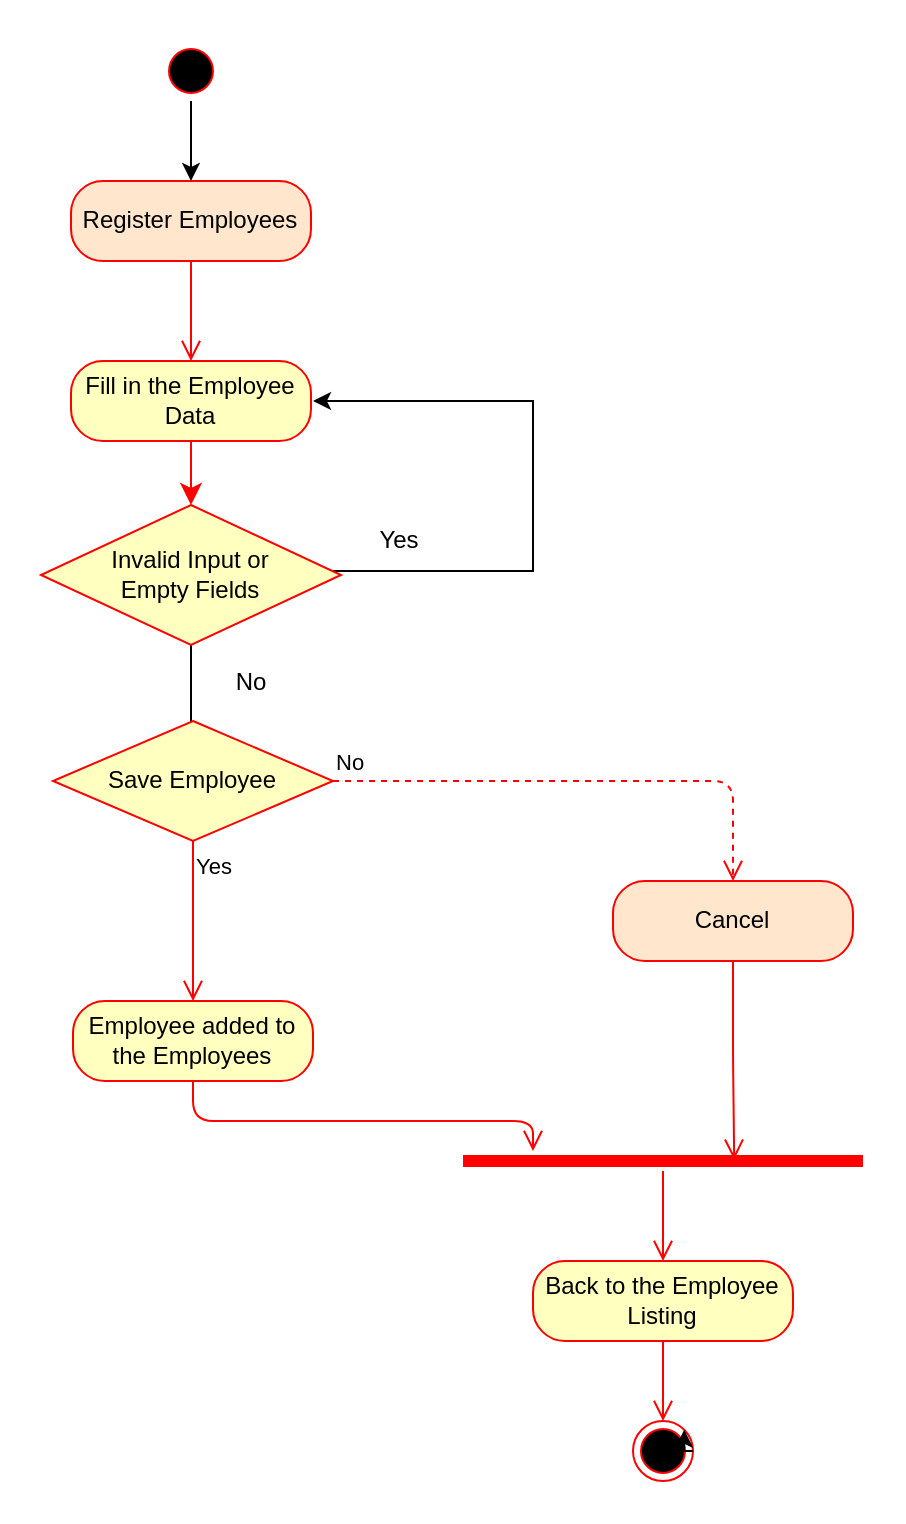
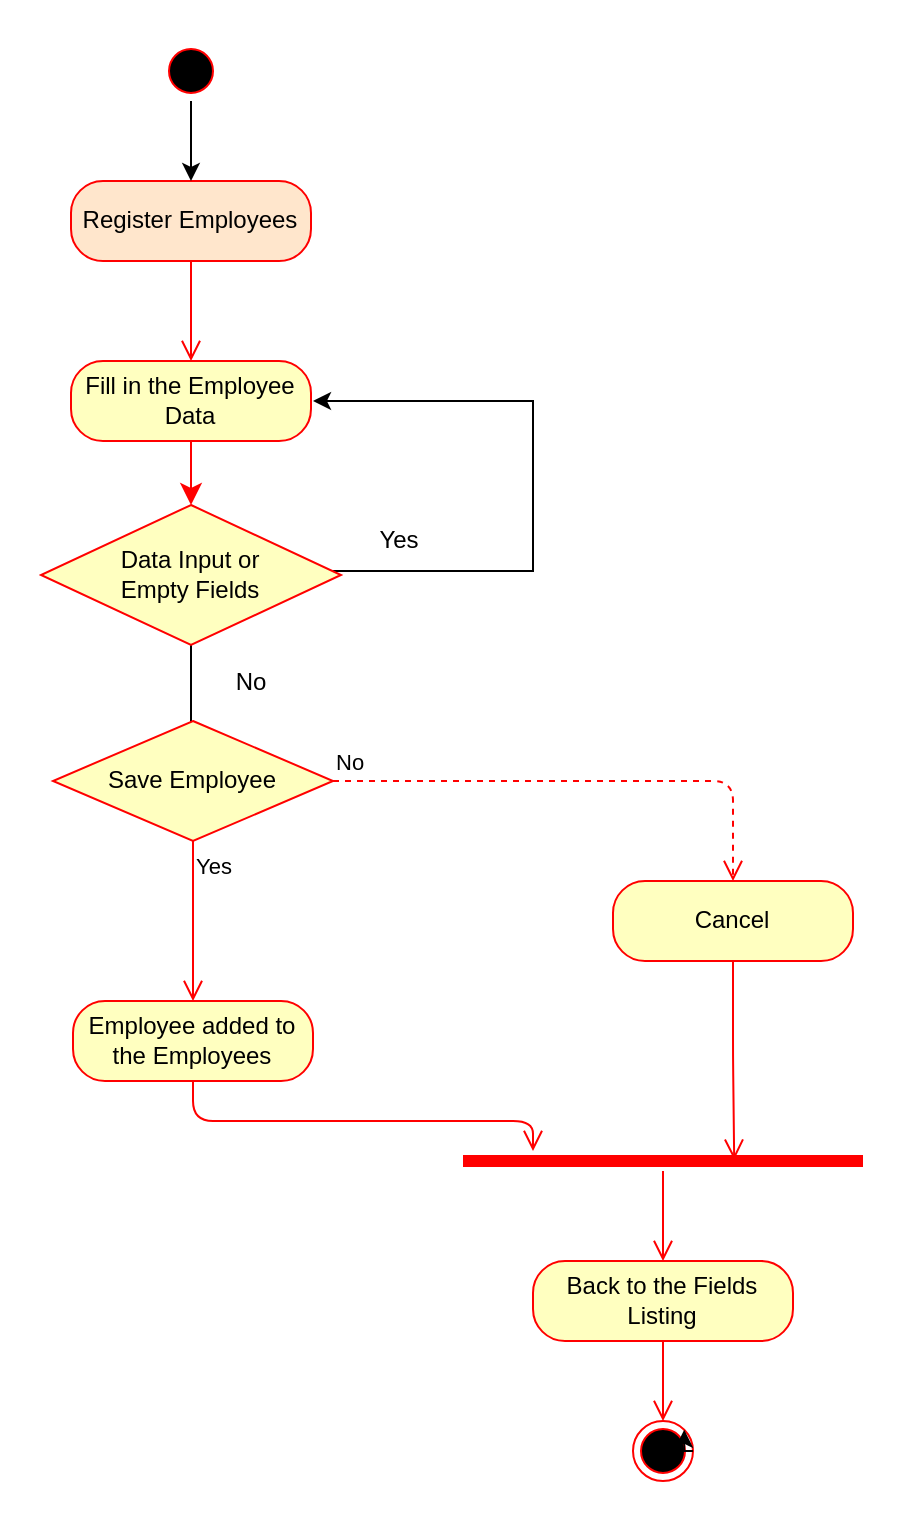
  <mxCell id="0" />
  <mxCell id="1" parent="0" />
  <mxCell id="2" style="edgeStyle=orthogonalEdgeStyle;rounded=0;orthogonalLoop=1;jettySize=auto;html=1;exitX=0.5;exitY=1;exitDx=0;exitDy=0;" parent="1" edge="1"><mxGeometry relative="1" as="geometry"><mxPoint x="106" y="90" as="sourcePoint" /><mxPoint x="106" y="90" as="targetPoint" /></mxGeometry></mxCell>
  <mxCell id="3" value="Register Employees" style="rounded=1;whiteSpace=wrap;html=1;arcSize=40;fontColor=#000000;fillColor=#ffe6cc;strokeColor=#ff0000;" parent="1" vertex="1"><mxGeometry x="35" y="90" width="120" height="40" as="geometry" /></mxCell>
  <mxCell id="4" value="" style="edgeStyle=orthogonalEdgeStyle;html=1;verticalAlign=bottom;endArrow=open;endSize=8;strokeColor=#ff0000;" parent="1" source="3" edge="1"><mxGeometry relative="1" as="geometry"><mxPoint x="95" y="180" as="targetPoint" /></mxGeometry></mxCell>
  <mxCell id="5" value="" style="edgeStyle=orthogonalEdgeStyle;rounded=0;orthogonalLoop=1;jettySize=auto;html=1;entryX=0.5;entryY=0;entryDx=0;entryDy=0;" parent="1" source="6" target="3" edge="1"><mxGeometry relative="1" as="geometry"><mxPoint x="95" y="80" as="targetPoint" /></mxGeometry></mxCell>
  <mxCell id="6" value="" style="ellipse;html=1;shape=startState;fillColor=#000000;strokeColor=#ff0000;" parent="1" vertex="1"><mxGeometry x="80" y="20" width="30" height="30" as="geometry" /></mxCell>
  <mxCell id="7" value="Fill in the Employee Data" style="rounded=1;whiteSpace=wrap;html=1;arcSize=40;fontColor=#000000;fillColor=#ffffc0;strokeColor=#ff0000;" parent="1" vertex="1"><mxGeometry x="35" y="180" width="120" height="40" as="geometry" /></mxCell>
  <mxCell id="8" value="" style="edgeStyle=orthogonalEdgeStyle;html=1;verticalAlign=bottom;endArrow=classic;endSize=8;strokeColor=#ff0000;" parent="1" source="7" target="11" edge="1"><mxGeometry relative="1" as="geometry"><mxPoint x="95" y="270" as="targetPoint" /></mxGeometry></mxCell>
  <mxCell id="9" style="edgeStyle=orthogonalEdgeStyle;rounded=0;orthogonalLoop=1;jettySize=auto;html=1;" parent="1" source="11" edge="1"><mxGeometry relative="1" as="geometry"><mxPoint x="156" y="200" as="targetPoint" /><Array as="points"><mxPoint x="266" y="285" /><mxPoint x="266" y="200" /></Array></mxGeometry></mxCell>
  <mxCell id="10" style="edgeStyle=orthogonalEdgeStyle;rounded=0;orthogonalLoop=1;jettySize=auto;html=1;" parent="1" source="11" edge="1"><mxGeometry relative="1" as="geometry"><mxPoint x="95" y="390" as="targetPoint" /></mxGeometry></mxCell>
- <mxCell id="11" value="Invalid Input or &lt;br&gt;Empty Fields" style="rhombus;whiteSpace=wrap;html=1;fillColor=#ffffc0;strokeColor=#ff0000;" parent="1" vertex="1"><mxGeometry x="20" y="252" width="150" height="70" as="geometry" /></mxCell>
+ <mxCell id="11" value="Data Input or &lt;br&gt;Empty Fields" style="rhombus;whiteSpace=wrap;html=1;fillColor=#ffffc0;strokeColor=#ff0000;" parent="1" vertex="1"><mxGeometry x="20" y="252" width="150" height="70" as="geometry" /></mxCell>
  <mxCell id="12" value="Yes" style="text;html=1;align=center;verticalAlign=middle;resizable=0;points=[];autosize=1;" parent="1" vertex="1"><mxGeometry x="184" y="260" width="30" height="20" as="geometry" /></mxCell>
  <mxCell id="13" value="No" style="text;html=1;align=center;verticalAlign=middle;resizable=0;points=[];autosize=1;" parent="1" vertex="1"><mxGeometry x="110" y="331" width="30" height="20" as="geometry" /></mxCell>
  <mxCell id="14" value="Save Employee" style="rhombus;whiteSpace=wrap;html=1;fillColor=#ffffc0;strokeColor=#ff0000;" parent="1" vertex="1"><mxGeometry x="26" y="360" width="140" height="60" as="geometry" /></mxCell>
  <mxCell id="15" value="No" style="edgeStyle=orthogonalEdgeStyle;html=1;align=left;verticalAlign=bottom;endArrow=open;endSize=8;strokeColor=#ff0000;entryX=0.5;entryY=0;entryDx=0;entryDy=0;dashed=1;" parent="1" source="14" target="17" edge="1"><mxGeometry x="-1" relative="1" as="geometry"><mxPoint x="246" y="420" as="targetPoint" /><Array as="points"><mxPoint x="366" y="390" /></Array></mxGeometry></mxCell>
  <mxCell id="16" value="Yes" style="edgeStyle=orthogonalEdgeStyle;html=1;align=left;verticalAlign=top;endArrow=open;endSize=8;strokeColor=#ff0000;" parent="1" source="14" edge="1"><mxGeometry x="-1" relative="1" as="geometry"><mxPoint x="96" y="500" as="targetPoint" /></mxGeometry></mxCell>
- <mxCell id="17" value="Cancel" style="rounded=1;whiteSpace=wrap;html=1;arcSize=40;fontColor=#000000;fillColor=#ffe6cc;strokeColor=#ff0000;" parent="1" vertex="1"><mxGeometry x="306" y="440" width="120" height="40" as="geometry" /></mxCell>
+ <mxCell id="17" value="Cancel" style="rounded=1;whiteSpace=wrap;html=1;arcSize=40;fontColor=#000000;fillColor=#ffffc0;strokeColor=#ff0000;" parent="1" vertex="1"><mxGeometry x="306" y="440" width="120" height="40" as="geometry" /></mxCell>
  <mxCell id="18" value="" style="edgeStyle=orthogonalEdgeStyle;html=1;verticalAlign=bottom;endArrow=open;endSize=8;strokeColor=#ff0000;" parent="1" source="25" edge="1"><mxGeometry relative="1" as="geometry"><mxPoint x="304" y="580" as="targetPoint" /><Array as="points"><mxPoint x="366" y="580" /></Array></mxGeometry></mxCell>
  <mxCell id="19" value="Employee added to the Employees" style="rounded=1;whiteSpace=wrap;html=1;arcSize=40;fontColor=#000000;fillColor=#ffffc0;strokeColor=#ff0000;" parent="1" vertex="1"><mxGeometry x="36" y="500" width="120" height="40" as="geometry" /></mxCell>
  <mxCell id="20" value="" style="edgeStyle=orthogonalEdgeStyle;html=1;verticalAlign=bottom;endArrow=open;endSize=8;strokeColor=#ff0000;" parent="1" source="19" target="25" edge="1"><mxGeometry relative="1" as="geometry"><mxPoint x="256" y="560" as="targetPoint" /><Array as="points"><mxPoint x="96" y="560" /><mxPoint x="266" y="560" /></Array></mxGeometry></mxCell>
  <mxCell id="21" value="" style="edgeStyle=orthogonalEdgeStyle;html=1;verticalAlign=bottom;endArrow=open;endSize=8;strokeColor=#ff0000;" parent="1" source="22" target="24" edge="1"><mxGeometry relative="1" as="geometry"><mxPoint x="326" y="720" as="targetPoint" /></mxGeometry></mxCell>
- <mxCell id="22" value="Back to the Employee Listing" style="rounded=1;whiteSpace=wrap;html=1;arcSize=40;fontColor=#000000;fillColor=#ffffc0;strokeColor=#ff0000;" parent="1" vertex="1"><mxGeometry x="266" y="630" width="130" height="40" as="geometry" /></mxCell>
+ <mxCell id="22" value="Back to the Fields Listing" style="rounded=1;whiteSpace=wrap;html=1;arcSize=40;fontColor=#000000;fillColor=#ffffc0;strokeColor=#ff0000;" parent="1" vertex="1"><mxGeometry x="266" y="630" width="130" height="40" as="geometry" /></mxCell>
  <mxCell id="23" value="" style="edgeStyle=orthogonalEdgeStyle;html=1;verticalAlign=bottom;endArrow=open;endSize=8;strokeColor=#ff0000;" parent="1" source="25" target="22" edge="1"><mxGeometry relative="1" as="geometry"><mxPoint x="326" y="655" as="targetPoint" /><mxPoint x="326" y="585" as="sourcePoint" /></mxGeometry></mxCell>
  <mxCell id="24" value="" style="ellipse;html=1;shape=endState;fillColor=#000000;strokeColor=#ff0000;" parent="1" vertex="1"><mxGeometry x="316" y="710" width="30" height="30" as="geometry" /></mxCell>
  <mxCell id="25" value="" style="shape=line;html=1;strokeWidth=6;strokeColor=#ff0000;" parent="1" vertex="1"><mxGeometry x="231" y="575" width="200" height="10" as="geometry" /></mxCell>
  <mxCell id="26" value="" style="edgeStyle=orthogonalEdgeStyle;html=1;verticalAlign=bottom;endArrow=open;endSize=8;strokeColor=#ff0000;entryX=0.678;entryY=0.433;entryDx=0;entryDy=0;entryPerimeter=0;" parent="1" source="17" target="25" edge="1"><mxGeometry relative="1" as="geometry"><mxPoint x="304" y="580" as="targetPoint" /><Array as="points" /><mxPoint x="366" y="480" as="sourcePoint" /></mxGeometry></mxCell>
  <mxCell id="27" style="edgeStyle=orthogonalEdgeStyle;rounded=0;orthogonalLoop=1;jettySize=auto;html=1;exitX=1;exitY=0.5;exitDx=0;exitDy=0;entryX=1;entryY=0;entryDx=0;entryDy=0;" parent="1" source="24" target="24" edge="1"><mxGeometry relative="1" as="geometry" /></mxCell>
